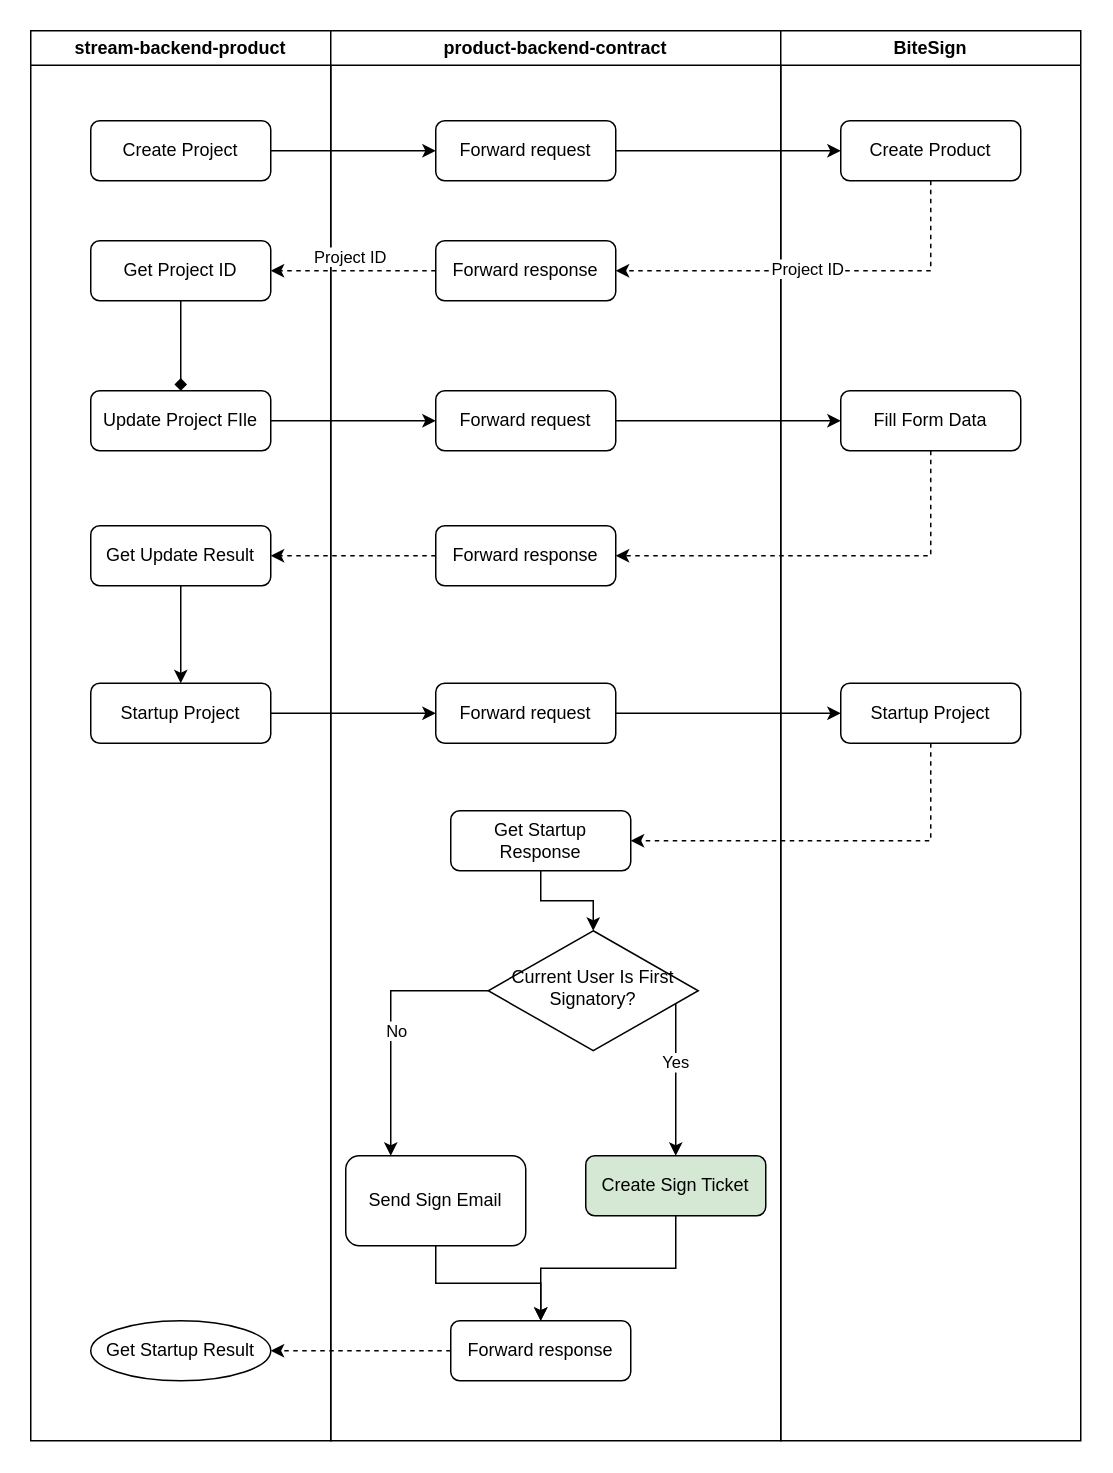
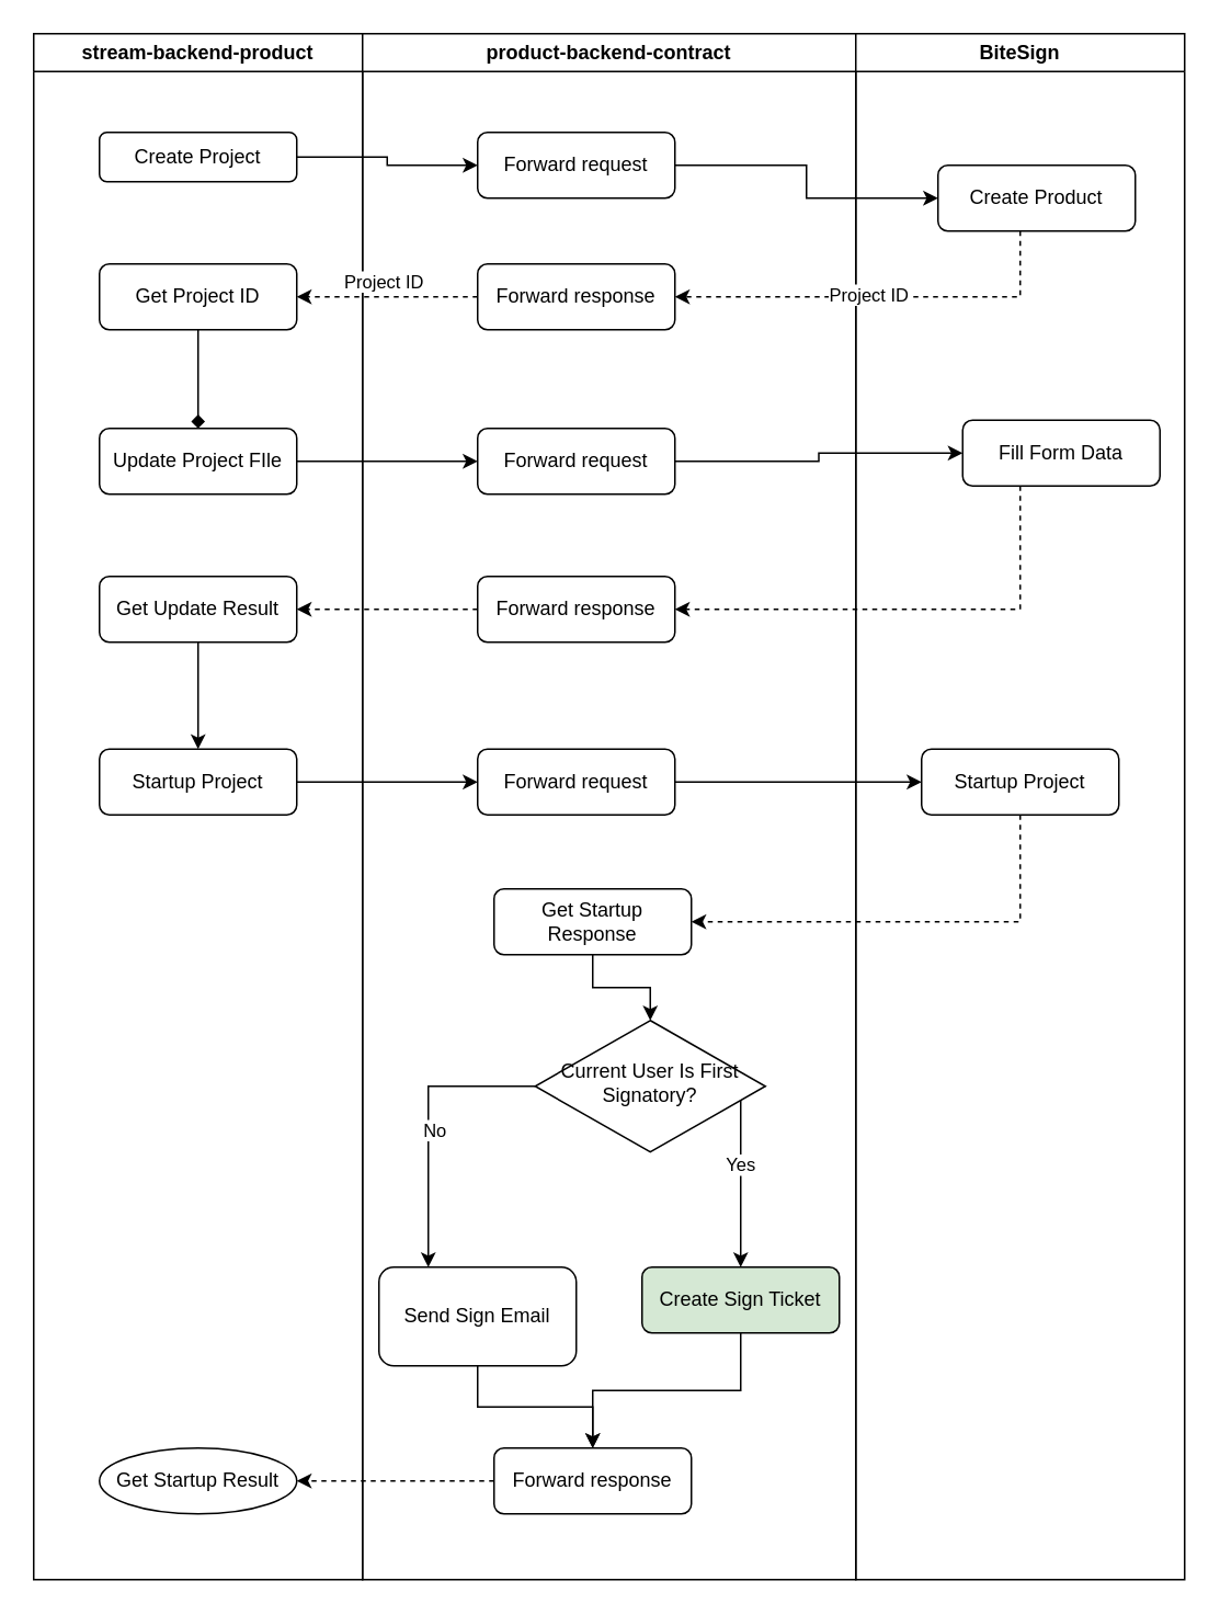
  <mxCell id="0" />
  <mxCell id="1" parent="0" />
  <mxCell id="2" value="stream-backend-product" style="swimlane;whiteSpace=wrap;html=1;" vertex="1" parent="1"><mxGeometry x="20" y="20" width="200" height="940" as="geometry" /></mxCell>
- <mxCell id="3" value="Create Project" style="rounded=1;whiteSpace=wrap;html=1;fontSize=12;glass=0;strokeWidth=1;shadow=0;" vertex="1" parent="2"><mxGeometry x="40" y="60" width="120" height="40" as="geometry" /></mxCell>
+ <mxCell id="3" value="Create Project" style="rounded=1;whiteSpace=wrap;html=1;fontSize=12;glass=0;strokeWidth=1;shadow=0;" vertex="1" parent="2"><mxGeometry x="40" y="60" width="120" height="30" as="geometry" /></mxCell>
  <mxCell id="4" value="" style="edgeStyle=orthogonalEdgeStyle;rounded=0;orthogonalLoop=1;jettySize=auto;html=1;endArrow=diamond;" edge="1" parent="2" source="5" target="6"><mxGeometry relative="1" as="geometry" /></mxCell>
  <mxCell id="5" value="Get Project ID" style="rounded=1;whiteSpace=wrap;html=1;fontSize=12;glass=0;strokeWidth=1;shadow=0;" vertex="1" parent="2"><mxGeometry x="40" y="140" width="120" height="40" as="geometry" /></mxCell>
  <mxCell id="6" value="Update Project FIle" style="rounded=1;whiteSpace=wrap;html=1;fontSize=12;glass=0;strokeWidth=1;shadow=0;" vertex="1" parent="2"><mxGeometry x="40" y="240" width="120" height="40" as="geometry" /></mxCell>
  <mxCell id="7" value="" style="edgeStyle=orthogonalEdgeStyle;rounded=0;orthogonalLoop=1;jettySize=auto;html=1;" edge="1" parent="2" source="8" target="9"><mxGeometry relative="1" as="geometry" /></mxCell>
  <mxCell id="8" value="Get Update Result" style="rounded=1;whiteSpace=wrap;html=1;fontSize=12;glass=0;strokeWidth=1;shadow=0;" vertex="1" parent="2"><mxGeometry x="40" y="330" width="120" height="40" as="geometry" /></mxCell>
  <mxCell id="9" value="Startup Project" style="rounded=1;whiteSpace=wrap;html=1;fontSize=12;glass=0;strokeWidth=1;shadow=0;" vertex="1" parent="2"><mxGeometry x="40" y="435" width="120" height="40" as="geometry" /></mxCell>
  <mxCell id="10" value="Get Startup Result" style="ellipse;whiteSpace=wrap;html=1;fontSize=12;glass=0;strokeWidth=1;shadow=0;" vertex="1" parent="2"><mxGeometry x="40" y="860" width="120" height="40" as="geometry" /></mxCell>
  <mxCell id="11" value="product-backend-contract" style="swimlane;whiteSpace=wrap;html=1;" vertex="1" parent="1"><mxGeometry x="220" y="20" width="300" height="940" as="geometry" /></mxCell>
  <mxCell id="12" value="Forward request" style="rounded=1;whiteSpace=wrap;html=1;fontSize=12;glass=0;strokeWidth=1;shadow=0;" vertex="1" parent="11"><mxGeometry x="70" y="60" width="120" height="40" as="geometry" /></mxCell>
  <mxCell id="13" value="Forward response" style="rounded=1;whiteSpace=wrap;html=1;fontSize=12;glass=0;strokeWidth=1;shadow=0;" vertex="1" parent="11"><mxGeometry x="70" y="140" width="120" height="40" as="geometry" /></mxCell>
  <mxCell id="14" value="Forward request" style="rounded=1;whiteSpace=wrap;html=1;fontSize=12;glass=0;strokeWidth=1;shadow=0;" vertex="1" parent="11"><mxGeometry x="70" y="240" width="120" height="40" as="geometry" /></mxCell>
  <mxCell id="15" value="Forward response" style="rounded=1;whiteSpace=wrap;html=1;fontSize=12;glass=0;strokeWidth=1;shadow=0;" vertex="1" parent="11"><mxGeometry x="70" y="330" width="120" height="40" as="geometry" /></mxCell>
  <mxCell id="16" value="Forward request" style="rounded=1;whiteSpace=wrap;html=1;fontSize=12;glass=0;strokeWidth=1;shadow=0;" vertex="1" parent="11"><mxGeometry x="70" y="435" width="120" height="40" as="geometry" /></mxCell>
  <mxCell id="17" value="" style="edgeStyle=orthogonalEdgeStyle;rounded=0;orthogonalLoop=1;jettySize=auto;html=1;" edge="1" parent="11" source="18" target="22"><mxGeometry relative="1" as="geometry" /></mxCell>
  <mxCell id="18" value="Get Startup Response" style="rounded=1;whiteSpace=wrap;html=1;fontSize=12;glass=0;strokeWidth=1;shadow=0;" vertex="1" parent="11"><mxGeometry x="80" y="520" width="120" height="40" as="geometry" /></mxCell>
  <mxCell id="19" value="Yes" style="edgeStyle=orthogonalEdgeStyle;rounded=0;orthogonalLoop=1;jettySize=auto;html=1;exitX=1;exitY=0.5;exitDx=0;exitDy=0;" edge="1" parent="11" source="22" target="24"><mxGeometry relative="1" as="geometry"><Array as="points"><mxPoint x="230" y="640" /></Array></mxGeometry></mxCell>
  <mxCell id="20" style="edgeStyle=orthogonalEdgeStyle;rounded=0;orthogonalLoop=1;jettySize=auto;html=1;entryX=0.25;entryY=0;entryDx=0;entryDy=0;" edge="1" parent="11" source="22" target="26"><mxGeometry relative="1" as="geometry"><Array as="points"><mxPoint x="40" y="640" /></Array></mxGeometry></mxCell>
  <mxCell id="21" value="No" style="edgeLabel;html=1;align=center;verticalAlign=middle;resizable=0;points=[];" vertex="1" connectable="0" parent="20"><mxGeometry x="0.043" y="3" relative="1" as="geometry"><mxPoint as="offset" /></mxGeometry></mxCell>
  <mxCell id="22" value="Current User Is First Signatory?" style="rhombus;whiteSpace=wrap;html=1;shadow=0;fontFamily=Helvetica;fontSize=12;align=center;strokeWidth=1;spacing=6;spacingTop=-4;" parent="11" vertex="1"><mxGeometry x="105" y="600" width="140" height="80" as="geometry" /></mxCell>
  <mxCell id="23" style="edgeStyle=orthogonalEdgeStyle;rounded=0;orthogonalLoop=1;jettySize=auto;html=1;" edge="1" parent="11" source="24" target="27"><mxGeometry relative="1" as="geometry" /></mxCell>
  <mxCell id="24" value="Create Sign Ticket" style="rounded=1;whiteSpace=wrap;html=1;fontSize=12;glass=0;strokeWidth=1;shadow=0;fillColor=#d5e8d4;" vertex="1" parent="11"><mxGeometry x="170" y="750" width="120" height="40" as="geometry" /></mxCell>
  <mxCell id="25" style="edgeStyle=orthogonalEdgeStyle;rounded=0;orthogonalLoop=1;jettySize=auto;html=1;" edge="1" parent="11" source="26" target="27"><mxGeometry relative="1" as="geometry" /></mxCell>
  <mxCell id="26" value="Send Sign Email" style="rounded=1;whiteSpace=wrap;html=1;fontSize=12;glass=0;strokeWidth=1;shadow=0;" vertex="1" parent="11"><mxGeometry x="10" y="750" width="120" height="60" as="geometry" /></mxCell>
  <mxCell id="27" value="Forward response" style="rounded=1;whiteSpace=wrap;html=1;fontSize=12;glass=0;strokeWidth=1;shadow=0;" vertex="1" parent="11"><mxGeometry x="80" y="860" width="120" height="40" as="geometry" /></mxCell>
  <mxCell id="28" value="BiteSign" style="swimlane;whiteSpace=wrap;html=1;" vertex="1" parent="1"><mxGeometry x="520" y="20" width="200" height="940" as="geometry" /></mxCell>
- <mxCell id="29" value="Create Product" style="rounded=1;whiteSpace=wrap;html=1;fontSize=12;glass=0;strokeWidth=1;shadow=0;" vertex="1" parent="28"><mxGeometry x="40" y="60" width="120" height="40" as="geometry" /></mxCell>
- <mxCell id="30" value="Fill Form Data" style="rounded=1;whiteSpace=wrap;html=1;fontSize=12;glass=0;strokeWidth=1;shadow=0;" vertex="1" parent="28"><mxGeometry x="40" y="240" width="120" height="40" as="geometry" /></mxCell>
+ <mxCell id="29" value="Create Product" style="rounded=1;whiteSpace=wrap;html=1;fontSize=12;glass=0;strokeWidth=1;shadow=0;" vertex="1" parent="28"><mxGeometry x="50" y="80" width="120" height="40" as="geometry" /></mxCell>
+ <mxCell id="30" value="Fill Form Data" style="rounded=1;whiteSpace=wrap;html=1;fontSize=12;glass=0;strokeWidth=1;shadow=0;" vertex="1" parent="28"><mxGeometry x="65" y="235" width="120" height="40" as="geometry" /></mxCell>
  <mxCell id="31" value="Startup Project" style="rounded=1;whiteSpace=wrap;html=1;fontSize=12;glass=0;strokeWidth=1;shadow=0;" vertex="1" parent="28"><mxGeometry x="40" y="435" width="120" height="40" as="geometry" /></mxCell>
  <mxCell id="32" value="" style="edgeStyle=orthogonalEdgeStyle;rounded=0;orthogonalLoop=1;jettySize=auto;html=1;" edge="1" parent="1" source="3" target="12"><mxGeometry relative="1" as="geometry" /></mxCell>
  <mxCell id="33" value="" style="edgeStyle=orthogonalEdgeStyle;rounded=0;orthogonalLoop=1;jettySize=auto;html=1;" edge="1" parent="1" source="12" target="29"><mxGeometry relative="1" as="geometry" /></mxCell>
  <mxCell id="34" style="edgeStyle=orthogonalEdgeStyle;rounded=0;orthogonalLoop=1;jettySize=auto;html=1;entryX=1;entryY=0.5;entryDx=0;entryDy=0;dashed=1;" edge="1" parent="1" source="29" target="13"><mxGeometry relative="1" as="geometry"><Array as="points"><mxPoint x="620" y="180" /></Array></mxGeometry></mxCell>
  <mxCell id="35" value="Project ID" style="edgeLabel;html=1;align=center;verticalAlign=middle;resizable=0;points=[];" vertex="1" connectable="0" parent="34"><mxGeometry x="0.06" y="-2" relative="1" as="geometry"><mxPoint as="offset" /></mxGeometry></mxCell>
  <mxCell id="36" style="edgeStyle=orthogonalEdgeStyle;rounded=0;orthogonalLoop=1;jettySize=auto;html=1;dashed=1;" edge="1" parent="1" source="13" target="5"><mxGeometry relative="1" as="geometry" /></mxCell>
  <mxCell id="37" value="Project ID" style="edgeLabel;html=1;align=center;verticalAlign=middle;resizable=0;points=[];" vertex="1" connectable="0" parent="36"><mxGeometry x="0.175" y="-3" relative="1" as="geometry"><mxPoint x="7" y="-7" as="offset" /></mxGeometry></mxCell>
  <mxCell id="38" value="" style="edgeStyle=orthogonalEdgeStyle;rounded=0;orthogonalLoop=1;jettySize=auto;html=1;" edge="1" parent="1" source="6" target="14"><mxGeometry relative="1" as="geometry" /></mxCell>
  <mxCell id="39" value="" style="edgeStyle=orthogonalEdgeStyle;rounded=0;orthogonalLoop=1;jettySize=auto;html=1;" edge="1" parent="1" source="14" target="30"><mxGeometry relative="1" as="geometry" /></mxCell>
  <mxCell id="40" style="edgeStyle=orthogonalEdgeStyle;rounded=0;orthogonalLoop=1;jettySize=auto;html=1;entryX=1;entryY=0.5;entryDx=0;entryDy=0;dashed=1;" edge="1" parent="1" source="30" target="15"><mxGeometry relative="1" as="geometry"><Array as="points"><mxPoint x="620" y="370" /></Array></mxGeometry></mxCell>
  <mxCell id="41" value="" style="edgeStyle=orthogonalEdgeStyle;rounded=0;orthogonalLoop=1;jettySize=auto;html=1;dashed=1;" edge="1" parent="1" source="15" target="8"><mxGeometry relative="1" as="geometry" /></mxCell>
  <mxCell id="42" value="" style="edgeStyle=orthogonalEdgeStyle;rounded=0;orthogonalLoop=1;jettySize=auto;html=1;" edge="1" parent="1" source="9" target="16"><mxGeometry relative="1" as="geometry" /></mxCell>
  <mxCell id="43" value="" style="edgeStyle=orthogonalEdgeStyle;rounded=0;orthogonalLoop=1;jettySize=auto;html=1;" edge="1" parent="1" source="16" target="31"><mxGeometry relative="1" as="geometry" /></mxCell>
  <mxCell id="44" style="edgeStyle=orthogonalEdgeStyle;rounded=0;orthogonalLoop=1;jettySize=auto;html=1;entryX=1;entryY=0.5;entryDx=0;entryDy=0;dashed=1;" edge="1" parent="1" source="31" target="18"><mxGeometry relative="1" as="geometry"><Array as="points"><mxPoint x="620" y="560" /></Array></mxGeometry></mxCell>
  <mxCell id="45" style="edgeStyle=orthogonalEdgeStyle;rounded=0;orthogonalLoop=1;jettySize=auto;html=1;entryX=1;entryY=0.5;entryDx=0;entryDy=0;dashed=1;" edge="1" parent="1" source="27" target="10"><mxGeometry relative="1" as="geometry" /></mxCell>
